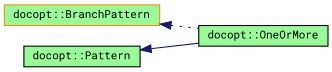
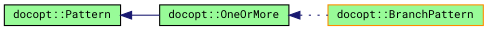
  digraph {
    fontname="Roboto Mono"
    rankdir=LR
    node [color=black fillcolor=palegreen fontname="Roboto Mono" fontsize=10 shape=record style=filled]
    edge [color=midnightblue dir=back fontname="Roboto Mono" fontsize=10 labelfontname=Helvetica labelfontsize=10]
    n1 [fontcolor=black height=0.2 label="docopt::OneOrMore" width=0.4]
    n2 [color=darkorange height=0.2 label="docopt::BranchPattern" width=0.4]
    n3 [height=0.2 label="docopt::Pattern" width=0.4]
-   n2 -> n1 [style=dotted]
+   n1 -> n2 [style=dotted]
    n3 -> n1 [style=solid]
  }
